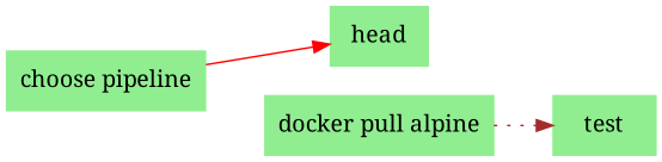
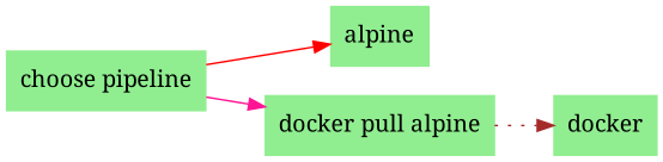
  digraph {
    fontname="Noto Serif"
    rankdir=LR
    node [color="#90ee90" fillcolor="#90ee90" fontname="Noto Serif" shape=box style=filled]
    edge [fontname="Noto Serif" style=solid]
    n1 [label="choose pipeline"]
-   n2 [label=head]
+   n2 [label=alpine]
    n3 [label="docker pull alpine"]
-   n4 [label=test]
+   n4 [label=docker]
    n1 -> n2 [color=red]
+   n1 -> n3 [color=deeppink]
    n3 -> n4 [color=brown style=dotted]
  }
